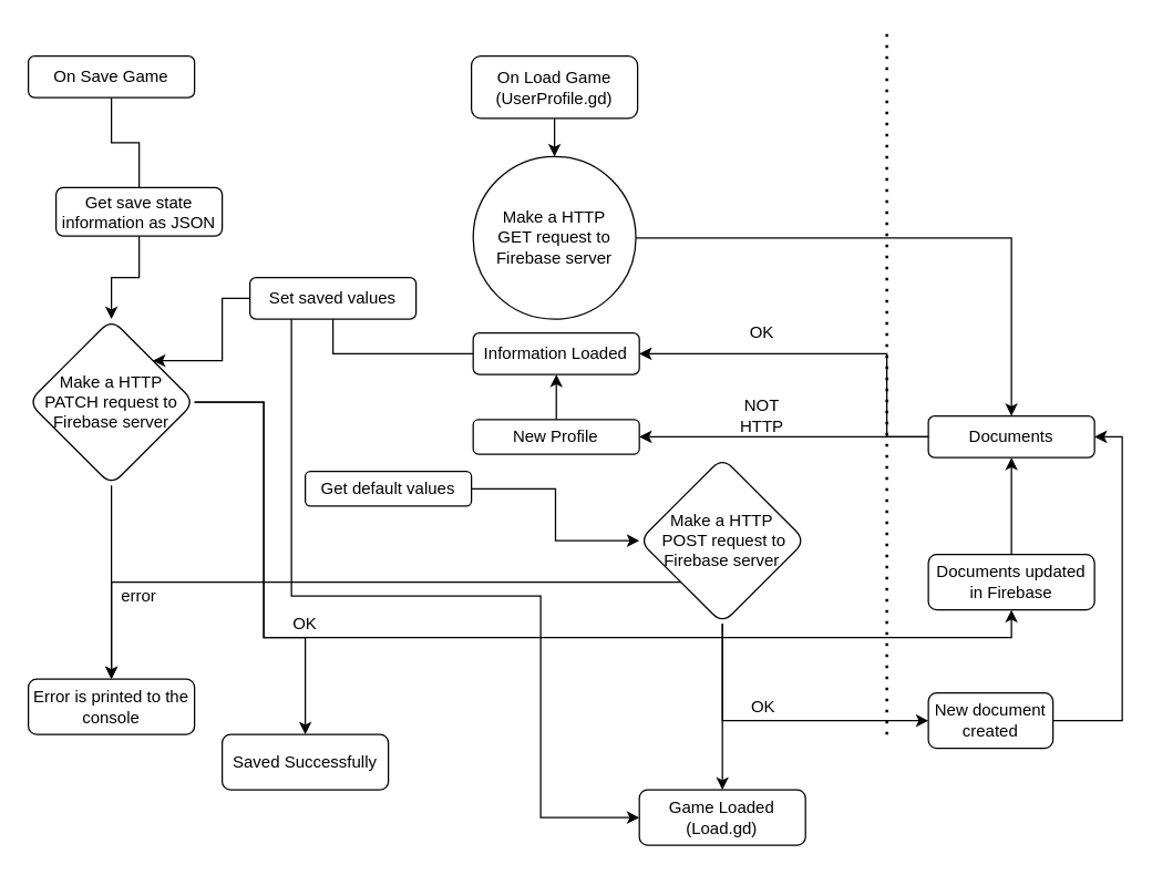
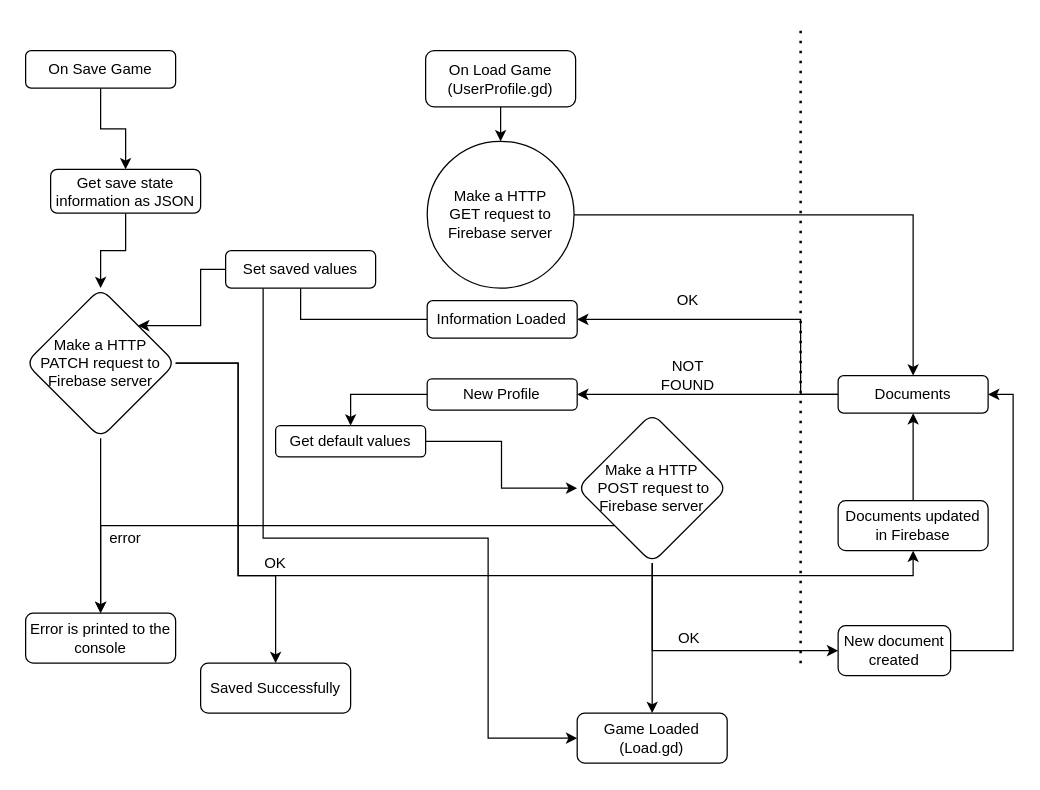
  <mxCell id="0" />
  <mxCell id="1" parent="0" />
- <mxCell id="2" value="" style="edgeStyle=orthogonalEdgeStyle;rounded=0;orthogonalLoop=1;jettySize=auto;html=1;endArrow=none;" edge="1" parent="1" source="3" target="5"><mxGeometry relative="1" as="geometry" /></mxCell>
+ <mxCell id="2" value="" style="edgeStyle=orthogonalEdgeStyle;rounded=0;orthogonalLoop=1;jettySize=auto;html=1;" edge="1" parent="1" source="3" target="5"><mxGeometry relative="1" as="geometry" /></mxCell>
  <mxCell id="3" value="On Save Game" style="rounded=1;whiteSpace=wrap;html=1;" vertex="1" parent="1"><mxGeometry x="20" y="40" width="120" height="30" as="geometry" /></mxCell>
  <mxCell id="4" style="edgeStyle=orthogonalEdgeStyle;rounded=0;orthogonalLoop=1;jettySize=auto;html=1;entryX=0.5;entryY=0;entryDx=0;entryDy=0;" edge="1" parent="1" source="5" target="11"><mxGeometry relative="1" as="geometry" /></mxCell>
  <mxCell id="5" value="Get save state information as JSON" style="whiteSpace=wrap;html=1;rounded=1;" vertex="1" parent="1"><mxGeometry x="40" y="135" width="120" height="35" as="geometry" /></mxCell>
  <mxCell id="6" value="Saved Successfully" style="whiteSpace=wrap;html=1;rounded=1;" vertex="1" parent="1"><mxGeometry x="160" y="530" width="120" height="40" as="geometry" /></mxCell>
  <mxCell id="7" value="Error is printed to the console" style="whiteSpace=wrap;html=1;rounded=1;" vertex="1" parent="1"><mxGeometry x="20" y="490" width="120" height="40" as="geometry" /></mxCell>
  <mxCell id="8" style="edgeStyle=orthogonalEdgeStyle;rounded=0;orthogonalLoop=1;jettySize=auto;html=1;entryX=0.5;entryY=0;entryDx=0;entryDy=0;" edge="1" parent="1" source="11" target="6"><mxGeometry relative="1" as="geometry"><Array as="points"><mxPoint x="190" y="290" /><mxPoint x="190" y="460" /><mxPoint x="220" y="460" /></Array></mxGeometry></mxCell>
  <mxCell id="9" style="edgeStyle=orthogonalEdgeStyle;rounded=0;orthogonalLoop=1;jettySize=auto;html=1;entryX=0.5;entryY=0;entryDx=0;entryDy=0;" edge="1" parent="1" source="11" target="7"><mxGeometry relative="1" as="geometry"><Array as="points"><mxPoint x="80" y="390" /><mxPoint x="80" y="390" /></Array></mxGeometry></mxCell>
  <mxCell id="10" style="edgeStyle=orthogonalEdgeStyle;rounded=0;orthogonalLoop=1;jettySize=auto;html=1;exitX=1;exitY=0.5;exitDx=0;exitDy=0;" edge="1" parent="1" source="11" target="15"><mxGeometry relative="1" as="geometry"><mxPoint x="480" y="380" as="targetPoint" /><Array as="points"><mxPoint x="190" y="290" /><mxPoint x="190" y="460" /><mxPoint x="730" y="460" /></Array></mxGeometry></mxCell>
  <mxCell id="11" value="&lt;div&gt;Make a HTTP &lt;br&gt;&lt;/div&gt;&lt;div&gt;PATCH request to Firebase server&lt;/div&gt;" style="rhombus;whiteSpace=wrap;html=1;rounded=1;" vertex="1" parent="1"><mxGeometry x="20" y="230" width="120" height="120" as="geometry" /></mxCell>
  <mxCell id="12" value="OK" style="text;html=1;strokeColor=none;fillColor=none;align=center;verticalAlign=middle;whiteSpace=wrap;rounded=0;rotation=0;" vertex="1" parent="1"><mxGeometry x="190" y="440" width="60" height="20" as="geometry" /></mxCell>
  <mxCell id="13" value="error" style="text;html=1;strokeColor=none;fillColor=none;align=center;verticalAlign=middle;whiteSpace=wrap;rounded=0;" vertex="1" parent="1"><mxGeometry x="80" y="420" width="40" height="20" as="geometry" /></mxCell>
  <mxCell id="14" value="" style="edgeStyle=orthogonalEdgeStyle;rounded=0;orthogonalLoop=1;jettySize=auto;html=1;" edge="1" parent="1" source="15" target="18"><mxGeometry relative="1" as="geometry" /></mxCell>
  <mxCell id="15" value="Documents updated in Firebase" style="rounded=1;whiteSpace=wrap;html=1;" vertex="1" parent="1"><mxGeometry x="670" y="400" width="120" height="40" as="geometry" /></mxCell>
  <mxCell id="16" value="" style="edgeStyle=orthogonalEdgeStyle;rounded=0;orthogonalLoop=1;jettySize=auto;html=1;" edge="1" parent="1" source="18" target="25"><mxGeometry relative="1" as="geometry"><Array as="points"><mxPoint x="640" y="315" /><mxPoint x="640" y="255" /></Array></mxGeometry></mxCell>
  <mxCell id="17" value="" style="edgeStyle=orthogonalEdgeStyle;rounded=0;orthogonalLoop=1;jettySize=auto;html=1;" edge="1" parent="1" source="18" target="27"><mxGeometry relative="1" as="geometry" /></mxCell>
  <mxCell id="18" value="Documents" style="whiteSpace=wrap;html=1;rounded=1;" vertex="1" parent="1"><mxGeometry x="670" y="300" width="120" height="30" as="geometry" /></mxCell>
  <mxCell id="19" value="" style="endArrow=none;dashed=1;html=1;dashPattern=1 3;strokeWidth=2;rounded=0;" edge="1" parent="1"><mxGeometry width="50" height="50" relative="1" as="geometry"><mxPoint x="640" y="530" as="sourcePoint" /><mxPoint x="640" y="20" as="targetPoint" /></mxGeometry></mxCell>
  <mxCell id="20" value="" style="edgeStyle=orthogonalEdgeStyle;rounded=0;orthogonalLoop=1;jettySize=auto;html=1;" edge="1" parent="1" source="21" target="23"><mxGeometry relative="1" as="geometry" /></mxCell>
  <mxCell id="21" value="On Load Game (UserProfile.gd)" style="rounded=1;whiteSpace=wrap;html=1;" vertex="1" parent="1"><mxGeometry x="340" y="40" width="120" height="45" as="geometry" /></mxCell>
  <mxCell id="22" style="edgeStyle=orthogonalEdgeStyle;rounded=0;orthogonalLoop=1;jettySize=auto;html=1;entryX=0.5;entryY=0;entryDx=0;entryDy=0;" edge="1" parent="1" source="23" target="18"><mxGeometry relative="1" as="geometry" /></mxCell>
  <mxCell id="23" value="&lt;div&gt;Make a HTTP &lt;br&gt;&lt;/div&gt;&lt;div&gt;GET request to Firebase server&lt;/div&gt;" style="ellipse;whiteSpace=wrap;html=1;" vertex="1" parent="1"><mxGeometry x="341.25" y="112.5" width="117.5" height="117.5" as="geometry" /></mxCell>
  <mxCell id="24" value="" style="edgeStyle=orthogonalEdgeStyle;rounded=0;orthogonalLoop=1;jettySize=auto;html=1;endArrow=none;" edge="1" parent="1" source="25" target="32"><mxGeometry relative="1" as="geometry" /></mxCell>
  <mxCell id="25" value="Information Loaded" style="whiteSpace=wrap;html=1;rounded=1;" vertex="1" parent="1"><mxGeometry x="341.25" y="240" width="120" height="30" as="geometry" /></mxCell>
- <mxCell id="26" value="" style="edgeStyle=orthogonalEdgeStyle;rounded=0;orthogonalLoop=1;jettySize=auto;html=1;" edge="1" parent="1" source="27" target="25"><mxGeometry relative="1" as="geometry" /></mxCell>
+ <mxCell id="26" value="" style="edgeStyle=orthogonalEdgeStyle;rounded=0;orthogonalLoop=1;jettySize=auto;html=1;" edge="1" parent="1" source="27" target="34"><mxGeometry relative="1" as="geometry" /></mxCell>
  <mxCell id="27" value="New Profile" style="whiteSpace=wrap;html=1;rounded=1;" vertex="1" parent="1"><mxGeometry x="341.25" y="302.5" width="120" height="25" as="geometry" /></mxCell>
  <mxCell id="28" value="OK" style="text;html=1;strokeColor=none;fillColor=none;align=center;verticalAlign=middle;whiteSpace=wrap;rounded=0;" vertex="1" parent="1"><mxGeometry x="520" y="230" width="60" height="20" as="geometry" /></mxCell>
- <mxCell id="29" value="NOT HTTP" style="text;html=1;strokeColor=none;fillColor=none;align=center;verticalAlign=middle;whiteSpace=wrap;rounded=0;" vertex="1" parent="1"><mxGeometry x="520" y="290" width="60" height="20" as="geometry" /></mxCell>
+ <mxCell id="29" value="NOT FOUND" style="text;html=1;strokeColor=none;fillColor=none;align=center;verticalAlign=middle;whiteSpace=wrap;rounded=0;" vertex="1" parent="1"><mxGeometry x="520" y="290" width="60" height="20" as="geometry" /></mxCell>
  <mxCell id="30" style="edgeStyle=orthogonalEdgeStyle;rounded=0;orthogonalLoop=1;jettySize=auto;html=1;entryX=1;entryY=0;entryDx=0;entryDy=0;" edge="1" parent="1" source="32" target="11"><mxGeometry relative="1" as="geometry" /></mxCell>
  <mxCell id="31" style="edgeStyle=orthogonalEdgeStyle;rounded=0;orthogonalLoop=1;jettySize=auto;html=1;entryX=0;entryY=0.5;entryDx=0;entryDy=0;" edge="1" parent="1" source="32" target="41"><mxGeometry relative="1" as="geometry"><Array as="points"><mxPoint x="210" y="430" /><mxPoint x="390" y="430" /><mxPoint x="390" y="590" /></Array></mxGeometry></mxCell>
  <mxCell id="32" value="Set saved values" style="whiteSpace=wrap;html=1;rounded=1;" vertex="1" parent="1"><mxGeometry x="180" y="200" width="120" height="30" as="geometry" /></mxCell>
  <mxCell id="33" value="" style="edgeStyle=orthogonalEdgeStyle;rounded=0;orthogonalLoop=1;jettySize=auto;html=1;" edge="1" parent="1" source="34" target="38"><mxGeometry relative="1" as="geometry" /></mxCell>
  <mxCell id="34" value="Get default values" style="whiteSpace=wrap;html=1;rounded=1;" vertex="1" parent="1"><mxGeometry x="220" y="340" width="120" height="25" as="geometry" /></mxCell>
  <mxCell id="35" value="" style="edgeStyle=orthogonalEdgeStyle;rounded=0;orthogonalLoop=1;jettySize=auto;html=1;" edge="1" parent="1" source="38" target="40"><mxGeometry relative="1" as="geometry"><Array as="points"><mxPoint x="521" y="520" /></Array></mxGeometry></mxCell>
  <mxCell id="36" value="" style="edgeStyle=orthogonalEdgeStyle;rounded=0;orthogonalLoop=1;jettySize=auto;html=1;" edge="1" parent="1" source="38" target="41"><mxGeometry relative="1" as="geometry" /></mxCell>
  <mxCell id="37" style="edgeStyle=orthogonalEdgeStyle;rounded=0;orthogonalLoop=1;jettySize=auto;html=1;" edge="1" parent="1" source="38"><mxGeometry relative="1" as="geometry"><mxPoint x="80" y="490" as="targetPoint" /><Array as="points"><mxPoint x="80" y="420" /></Array></mxGeometry></mxCell>
  <mxCell id="38" value="&lt;div&gt;Make a HTTP&lt;/div&gt;&lt;div&gt;&amp;nbsp;POST request to Firebase server&lt;/div&gt;" style="rhombus;whiteSpace=wrap;html=1;rounded=1;" vertex="1" parent="1"><mxGeometry x="461.25" y="330" width="120" height="120" as="geometry" /></mxCell>
  <mxCell id="39" style="edgeStyle=orthogonalEdgeStyle;rounded=0;orthogonalLoop=1;jettySize=auto;html=1;entryX=1;entryY=0.5;entryDx=0;entryDy=0;" edge="1" parent="1" source="40" target="18"><mxGeometry relative="1" as="geometry"><Array as="points"><mxPoint x="810" y="520" /><mxPoint x="810" y="315" /></Array></mxGeometry></mxCell>
  <mxCell id="40" value="New document created" style="whiteSpace=wrap;html=1;rounded=1;" vertex="1" parent="1"><mxGeometry x="670" y="500" width="90" height="40" as="geometry" /></mxCell>
  <mxCell id="41" value="Game Loaded (Load.gd)" style="whiteSpace=wrap;html=1;rounded=1;" vertex="1" parent="1"><mxGeometry x="461.25" y="570" width="120" height="40" as="geometry" /></mxCell>
  <mxCell id="42" value="OK" style="text;html=1;strokeColor=none;fillColor=none;align=center;verticalAlign=middle;whiteSpace=wrap;rounded=0;rotation=0;" vertex="1" parent="1"><mxGeometry x="521.25" y="500" width="60" height="20" as="geometry" /></mxCell>
